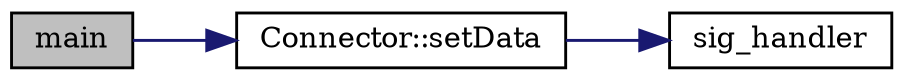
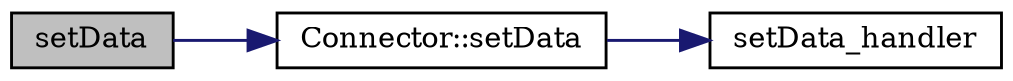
  digraph {
    fontname="DejaVu Serif"
    rankdir=LR
    node [color=black fillcolor=white fontname="DejaVu Serif" fontsize=10 shape=record style=filled]
    edge [color=midnightblue fontname="DejaVu Serif" fontsize=10 labelfontname=Helvetica labelfontsize=10 style=solid]
-   n1 [fillcolor=grey75 fontcolor=black height=0.2 label=main width=0.4]
+   n1 [fillcolor=grey75 fontcolor=black height=0.2 label=setData width=0.4]
    n2 [height=0.2 label="Connector::setData" width=0.4]
-   n3 [height=0.2 label=sig_handler width=0.4]
+   n3 [height=0.2 label=setData_handler width=0.4]
    n1 -> n2
    n2 -> n3
  }
